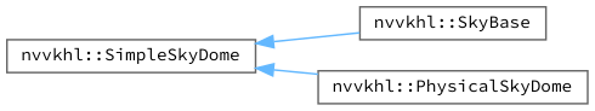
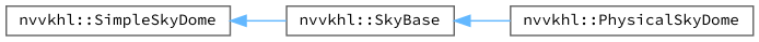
  digraph {
    fontname="Source Code Pro"
    rankdir=LR
    node [color=grey40 fillcolor=white fontname="Source Code Pro" fontsize=10 shape=box style=filled]
    edge [color=steelblue1 dir=back fontname="Source Code Pro" fontsize=10 labelfontname=Helvetica labelfontsize=10 style=solid]
    n1 [height=0.2 label="nvvkhl::SkyBase" width=0.4]
    n2 [height=0.2 label="nvvkhl::PhysicalSkyDome" width=0.4]
    n3 [height=0.2 label="nvvkhl::SimpleSkyDome" width=0.4]
-   n3 -> n2
+   n1 -> n2
    n3 -> n1
  }
